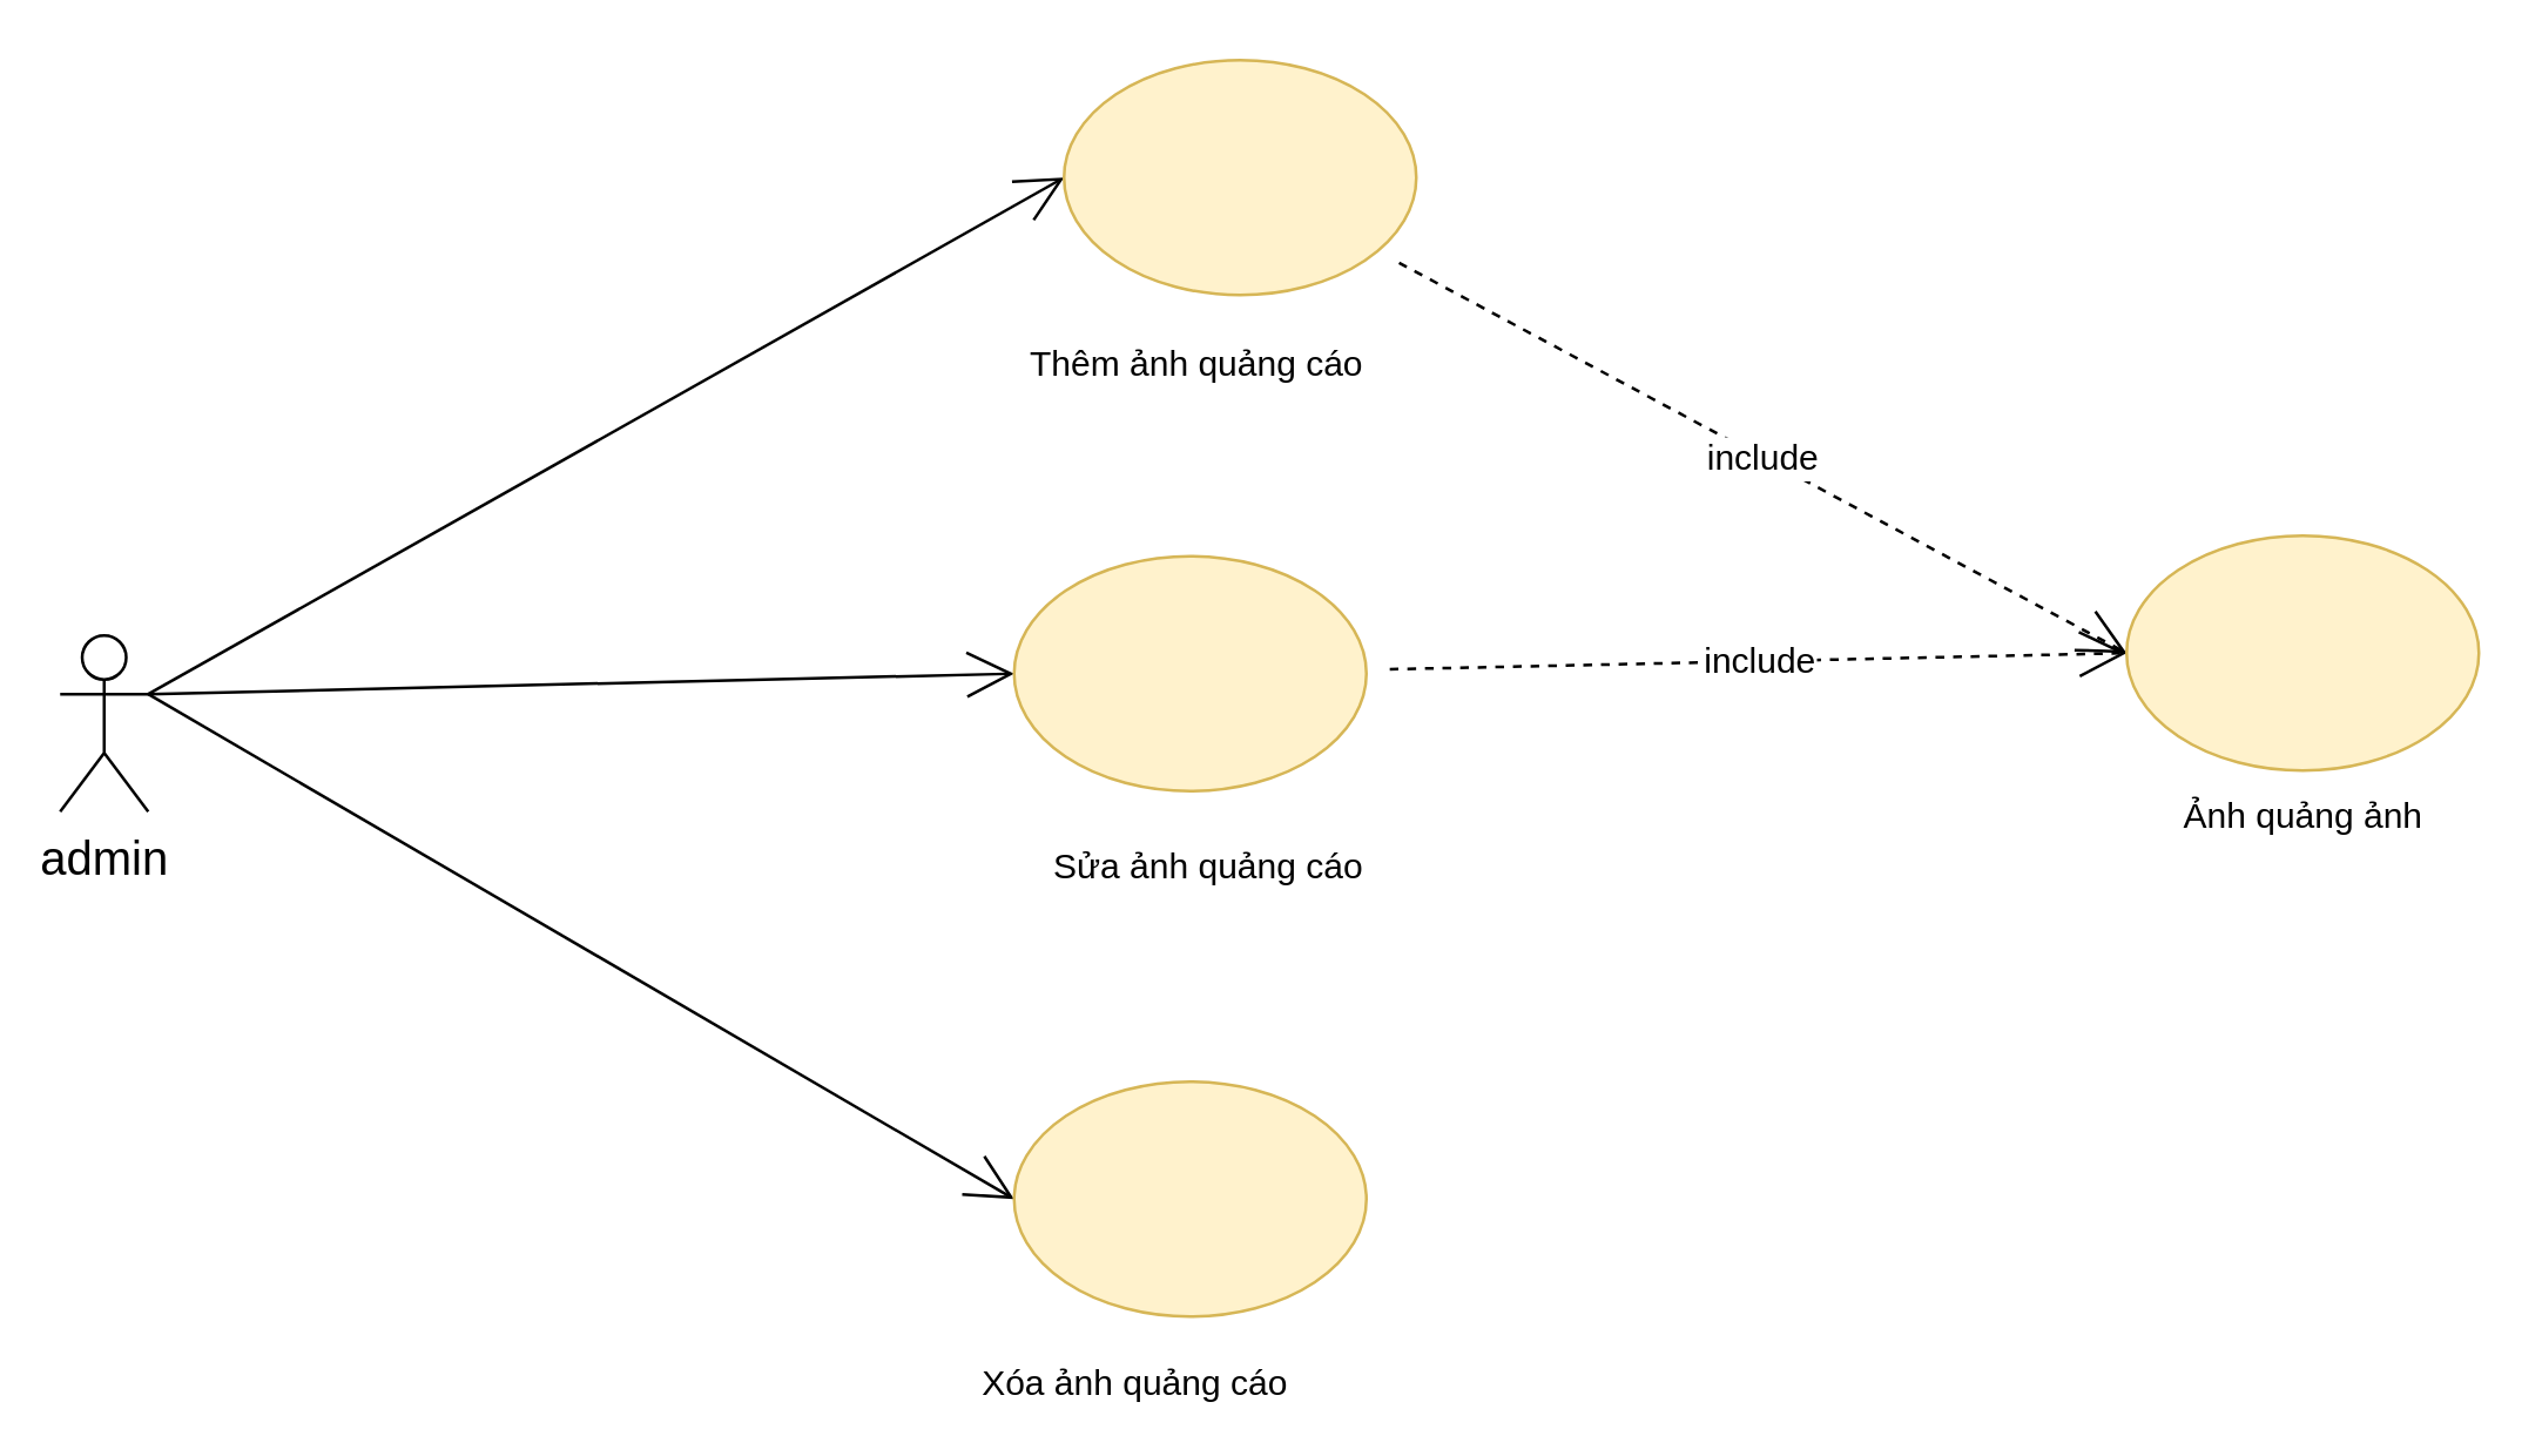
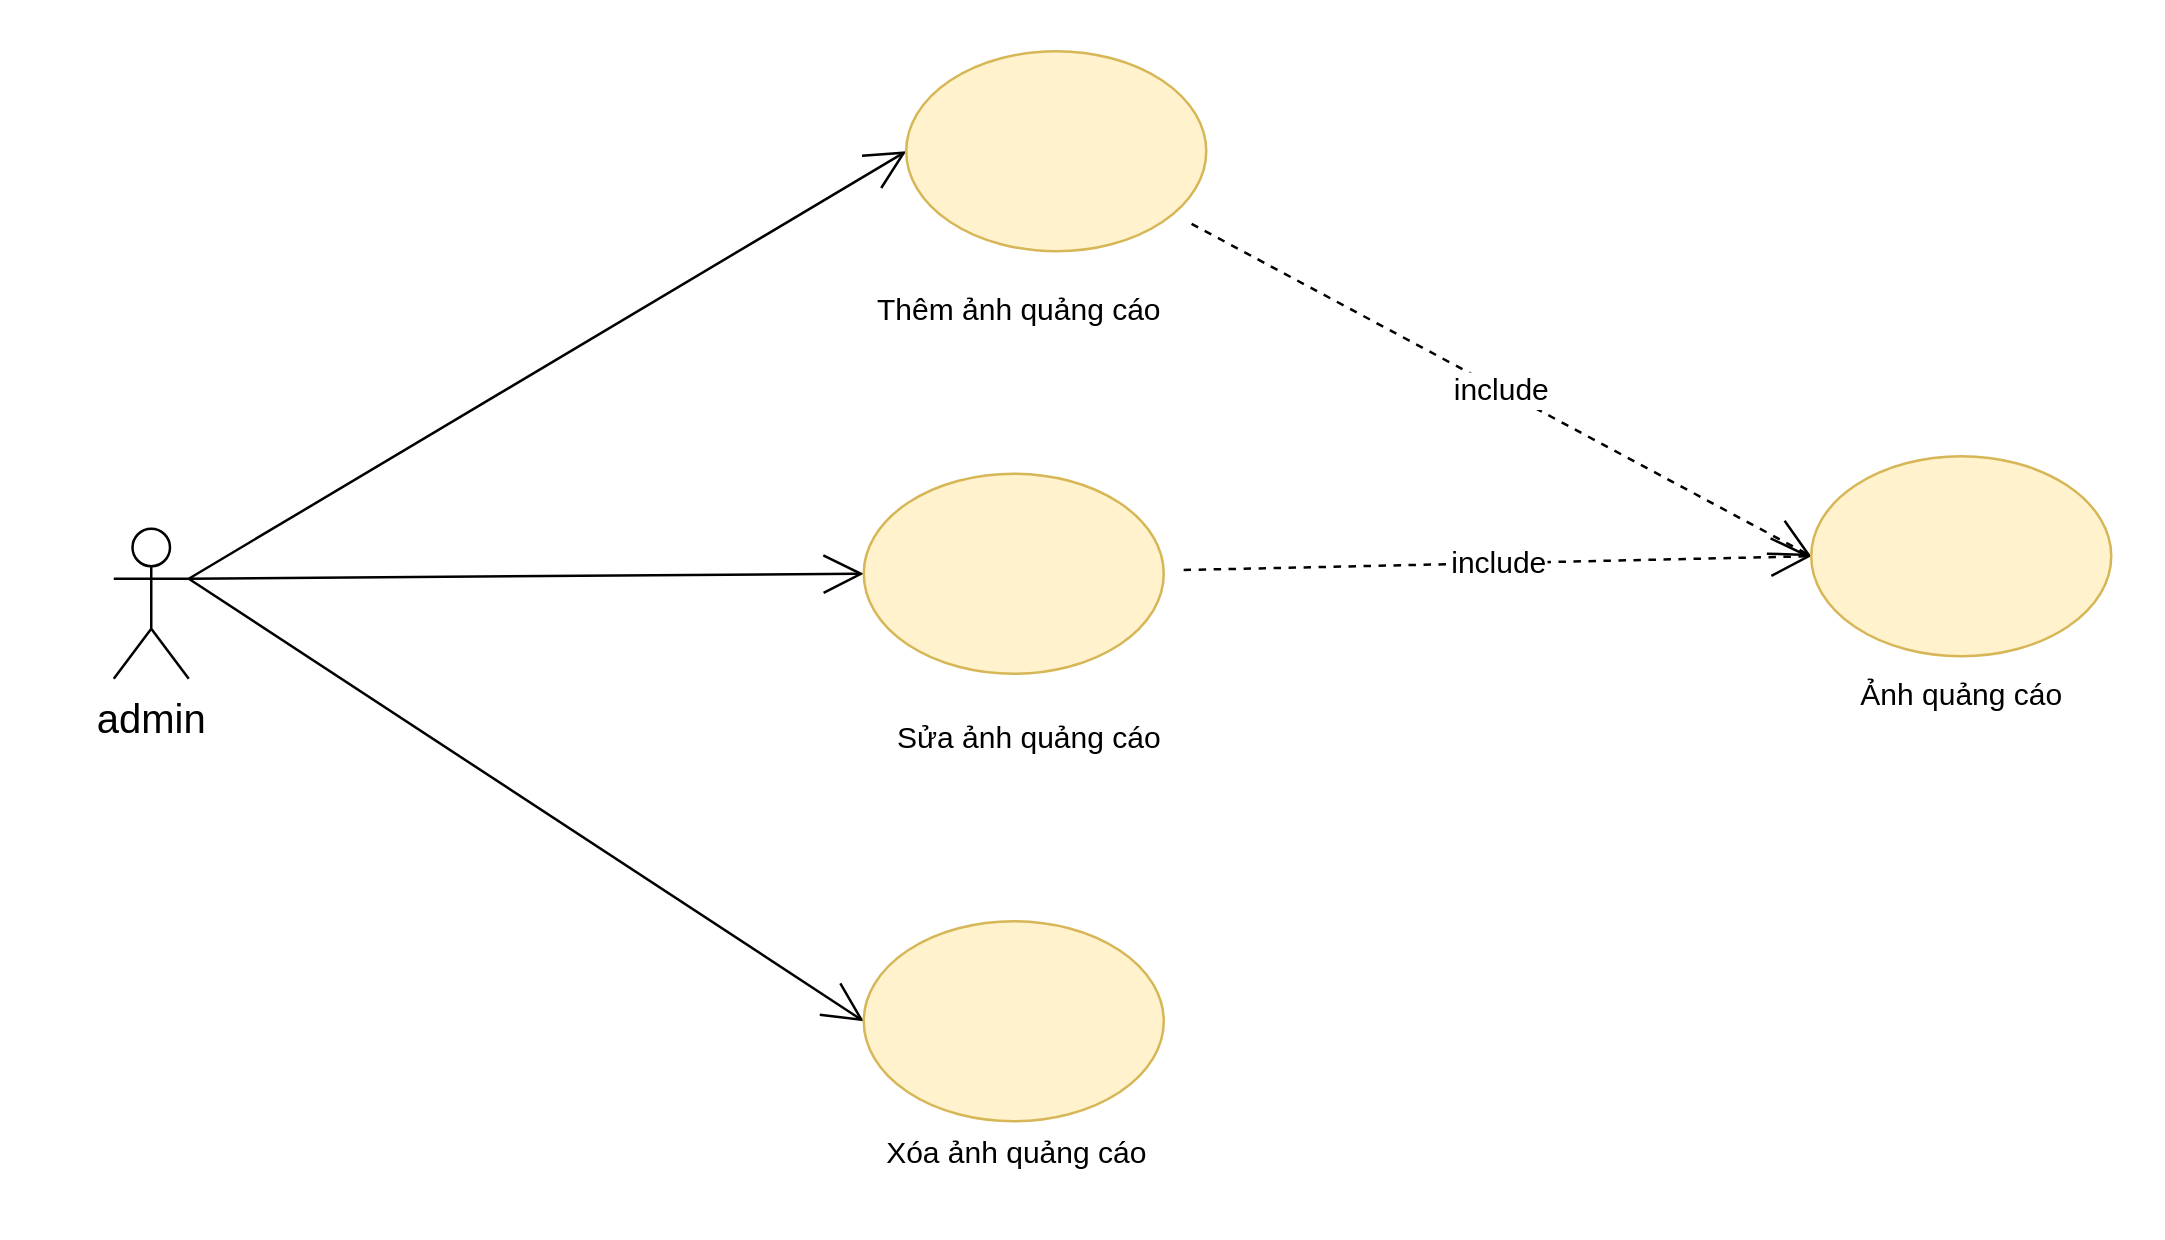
  <mxCell id="0" />
  <mxCell id="1" parent="0" />
- <mxCell id="2" value="admin" style="shape=umlActor;verticalLabelPosition=bottom;verticalAlign=top;html=1;outlineConnect=0;fontSize=16;" parent="1" vertex="1"><mxGeometry x="20" y="216" width="30" height="60" as="geometry" /></mxCell>
+ <mxCell id="2" value="admin" style="shape=umlActor;verticalLabelPosition=bottom;verticalAlign=top;html=1;outlineConnect=0;fontSize=16;" parent="1" vertex="1"><mxGeometry x="45" y="211" width="30" height="60" as="geometry" /></mxCell>
  <mxCell id="3" style="edgeStyle=none;curved=1;rounded=0;orthogonalLoop=1;jettySize=auto;html=1;entryX=0;entryY=0.5;entryDx=0;entryDy=0;fontSize=12;endArrow=open;startSize=14;endSize=14;sourcePerimeterSpacing=8;targetPerimeterSpacing=8;exitX=1;exitY=0.333;exitDx=0;exitDy=0;exitPerimeter=0;" parent="1" source="2" target="7" edge="1"><mxGeometry relative="1" as="geometry"><mxPoint x="261.272" y="203.019" as="sourcePoint" /></mxGeometry></mxCell>
  <mxCell id="4" style="edgeStyle=none;curved=1;rounded=0;orthogonalLoop=1;jettySize=auto;html=1;entryX=0;entryY=0.5;entryDx=0;entryDy=0;fontSize=12;endArrow=open;startSize=14;endSize=14;sourcePerimeterSpacing=8;targetPerimeterSpacing=8;exitX=1;exitY=0.333;exitDx=0;exitDy=0;exitPerimeter=0;" parent="1" source="2" target="9" edge="1"><mxGeometry relative="1" as="geometry"><mxPoint x="298.944" y="244.059" as="sourcePoint" /></mxGeometry></mxCell>
  <mxCell id="5" style="edgeStyle=none;curved=1;rounded=0;orthogonalLoop=1;jettySize=auto;html=1;entryX=0;entryY=0.5;entryDx=0;entryDy=0;fontSize=12;endArrow=open;startSize=14;endSize=14;sourcePerimeterSpacing=8;targetPerimeterSpacing=8;exitX=1;exitY=0.333;exitDx=0;exitDy=0;exitPerimeter=0;" parent="1" source="2" target="10" edge="1"><mxGeometry relative="1" as="geometry"><mxPoint x="266.096" y="287.113" as="sourcePoint" /></mxGeometry></mxCell>
  <mxCell id="6" value="include" style="edgeStyle=none;curved=1;rounded=0;orthogonalLoop=1;jettySize=auto;html=1;entryX=0;entryY=0.5;entryDx=0;entryDy=0;fontSize=12;endArrow=open;startSize=14;endSize=14;sourcePerimeterSpacing=8;targetPerimeterSpacing=8;dashed=1;" parent="1" source="7" target="11" edge="1"><mxGeometry relative="1" as="geometry" /></mxCell>
  <mxCell id="7" value="" style="ellipse;whiteSpace=wrap;html=1;fontSize=16;fillColor=#fff2cc;strokeColor=#d6b656;" parent="1" vertex="1"><mxGeometry x="362" y="20" width="120" height="80" as="geometry" /></mxCell>
  <mxCell id="8" value="include" style="edgeStyle=none;curved=1;rounded=0;orthogonalLoop=1;jettySize=auto;html=1;entryX=0;entryY=0.5;entryDx=0;entryDy=0;fontSize=12;endArrow=open;startSize=14;endSize=14;sourcePerimeterSpacing=8;targetPerimeterSpacing=8;dashed=1;" parent="1" source="9" target="11" edge="1"><mxGeometry relative="1" as="geometry" /></mxCell>
  <mxCell id="9" value="" style="ellipse;whiteSpace=wrap;html=1;fontSize=16;fillColor=#fff2cc;strokeColor=#d6b656;" parent="1" vertex="1"><mxGeometry x="345" y="189" width="120" height="80" as="geometry" /></mxCell>
  <mxCell id="10" value="" style="ellipse;whiteSpace=wrap;html=1;fontSize=16;fillColor=#fff2cc;strokeColor=#d6b656;" parent="1" vertex="1"><mxGeometry x="345" y="368" width="120" height="80" as="geometry" /></mxCell>
  <mxCell id="11" value="" style="ellipse;whiteSpace=wrap;html=1;fontSize=16;fillColor=#fff2cc;strokeColor=#d6b656;" parent="1" vertex="1"><mxGeometry x="724" y="182" width="120" height="80" as="geometry" /></mxCell>
  <mxCell id="12" value="Thêm ảnh quảng cáo" style="text;html=1;align=center;verticalAlign=middle;resizable=0;points=[];autosize=1;strokeColor=none;fillColor=none;" vertex="1" parent="1"><mxGeometry x="341" y="111" width="131" height="26" as="geometry" /></mxCell>
  <mxCell id="13" value="Sửa ảnh quảng cáo" style="text;html=1;align=center;verticalAlign=middle;resizable=0;points=[];autosize=1;strokeColor=none;fillColor=none;" vertex="1" parent="1"><mxGeometry x="349" y="282" width="123" height="26" as="geometry" /></mxCell>
- <mxCell id="14" value="Xóa ảnh quảng cáo" style="text;html=1;align=center;verticalAlign=middle;resizable=0;points=[];autosize=1;strokeColor=none;fillColor=none;" vertex="1" parent="1"><mxGeometry x="324.5" y="458" width="122" height="26" as="geometry" /></mxCell>
- <mxCell id="15" value="Ảnh quảng ảnh" style="text;html=1;align=center;verticalAlign=middle;resizable=0;points=[];autosize=1;strokeColor=none;fillColor=none;" vertex="1" parent="1"><mxGeometry x="734.5" y="265" width="99" height="26" as="geometry" /></mxCell>
+ <mxCell id="14" value="Xóa ảnh quảng cáo" style="text;html=1;align=center;verticalAlign=middle;resizable=0;points=[];autosize=1;strokeColor=none;fillColor=none;" vertex="1" parent="1"><mxGeometry x="344.5" y="448" width="122" height="26" as="geometry" /></mxCell>
+ <mxCell id="15" value="Ảnh quảng cáo" style="text;html=1;align=center;verticalAlign=middle;resizable=0;points=[];autosize=1;strokeColor=none;fillColor=none;" vertex="1" parent="1"><mxGeometry x="734.5" y="265" width="99" height="26" as="geometry" /></mxCell>
